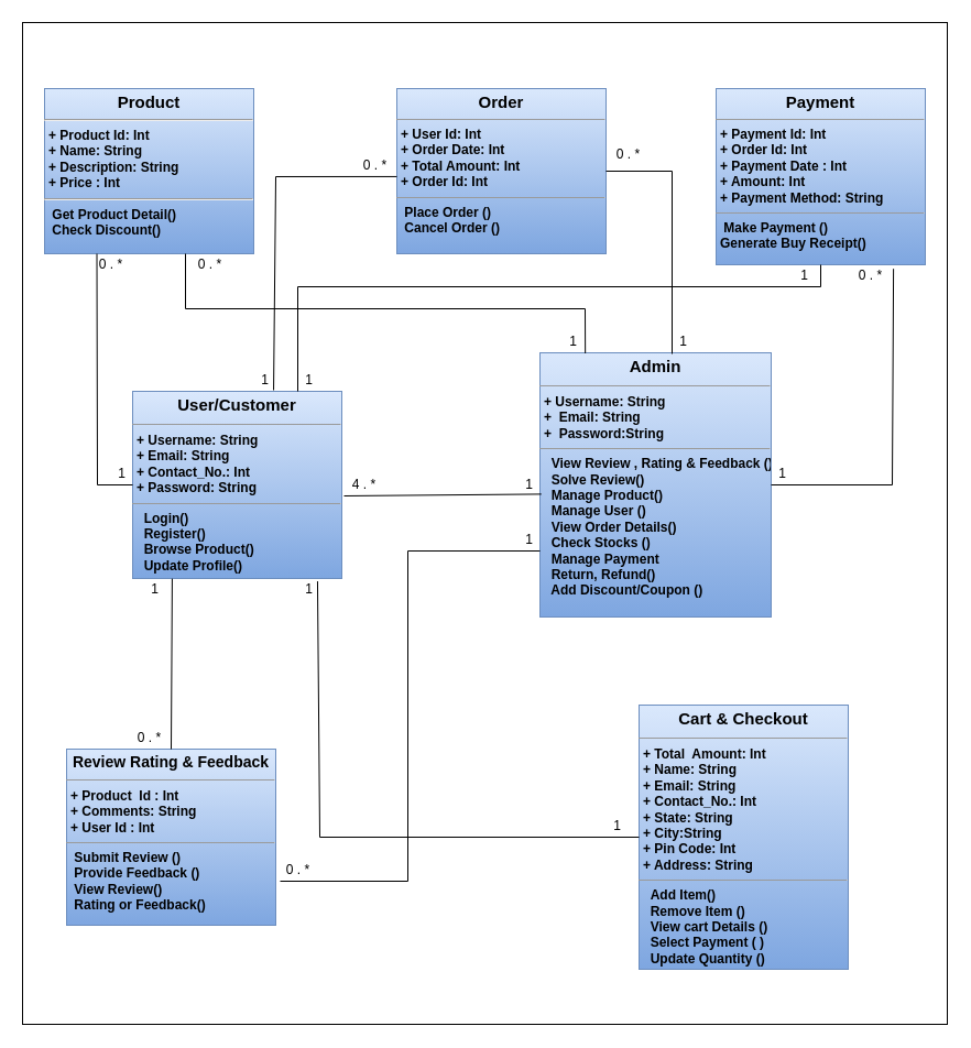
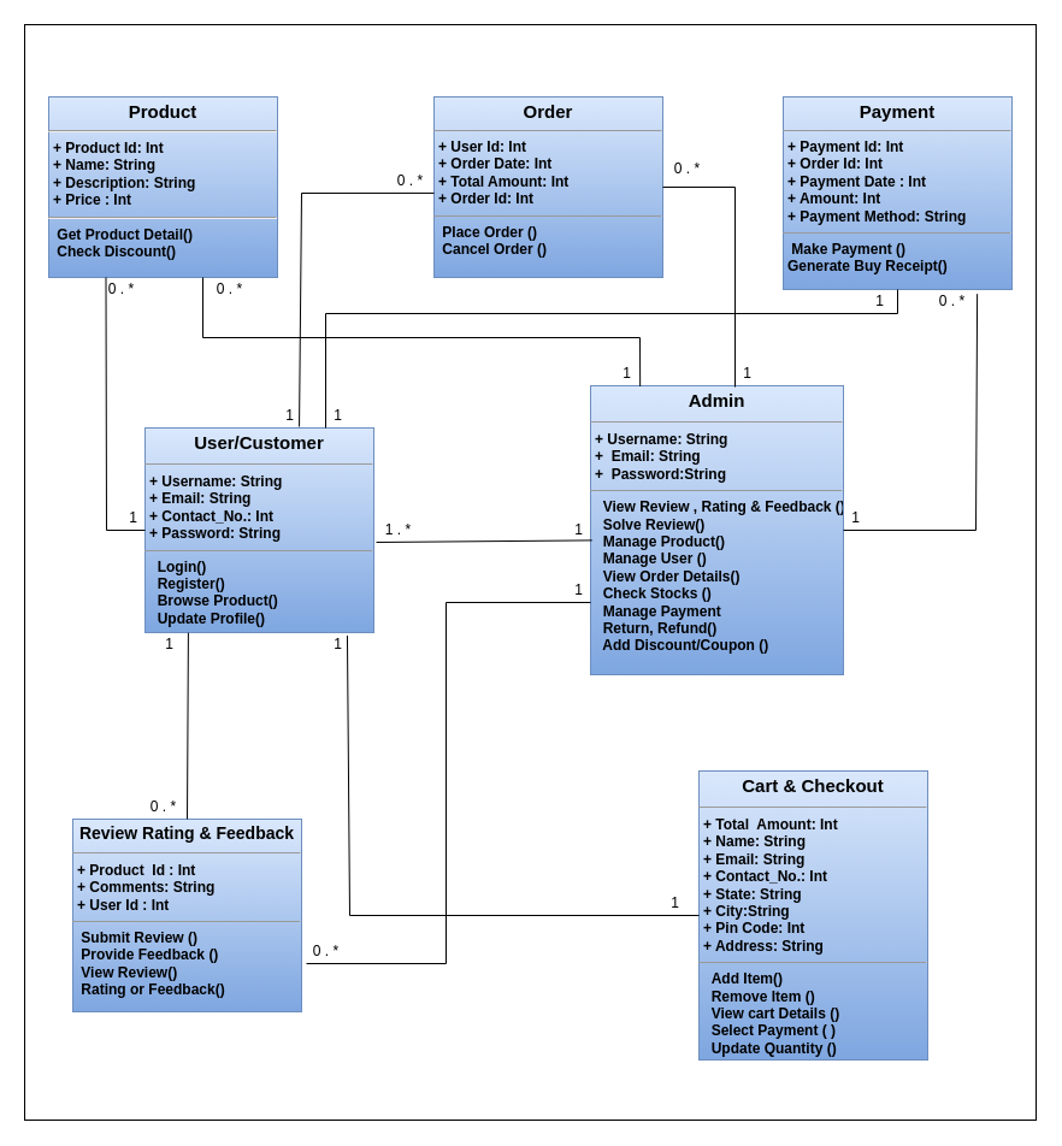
  <mxCell id="0" />
  <mxCell id="1" parent="0" />
  <mxCell id="2" value="" style="rounded=0;whiteSpace=wrap;html=1;movable=0;resizable=0;rotatable=0;deletable=0;editable=0;locked=1;connectable=0;" vertex="1" parent="1"><mxGeometry x="20" y="20" width="840" height="910" as="geometry" /></mxCell>
  <mxCell id="3" value="&lt;p style=&quot;margin: 4px 0px 0px; text-align: center; font-size: 15px;&quot;&gt;&lt;font style=&quot;font-size: 15px;&quot;&gt;User/Customer&lt;/font&gt;&lt;/p&gt;&lt;hr style=&quot;font-size: 15px;&quot; size=&quot;1&quot;&gt;&lt;p style=&quot;margin: 0px ; margin-left: 4px&quot;&gt;+ Username: String&lt;br&gt;+ Email: String&lt;/p&gt;&lt;p style=&quot;margin: 0px ; margin-left: 4px&quot;&gt;+ Contact_No.: Int&lt;/p&gt;&lt;p style=&quot;margin: 0px ; margin-left: 4px&quot;&gt;+ Password: String&lt;/p&gt;&lt;hr size=&quot;1&quot;&gt;&lt;p style=&quot;margin: 0px ; margin-left: 4px&quot;&gt;&amp;nbsp; Login()&lt;/p&gt;&lt;p style=&quot;margin: 0px ; margin-left: 4px&quot;&gt;&amp;nbsp; Register()&lt;/p&gt;&lt;p style=&quot;margin: 0px ; margin-left: 4px&quot;&gt;&amp;nbsp; Browse Product()&lt;/p&gt;&lt;p style=&quot;margin: 0px ; margin-left: 4px&quot;&gt;&amp;nbsp; Update Profile()&lt;/p&gt;&lt;p style=&quot;margin: 0px ; margin-left: 4px&quot;&gt;&lt;br&gt;&lt;/p&gt;" style="verticalAlign=top;align=left;overflow=fill;fontSize=12;fontFamily=Helvetica;html=1;fillColor=#dae8fc;gradientColor=#7ea6e0;strokeColor=#6c8ebf;fontStyle=1" parent="1" vertex="1"><mxGeometry x="120" y="355" width="190" height="170" as="geometry" /></mxCell>
  <mxCell id="4" value="&lt;p style=&quot;margin: 4px 0px 0px; text-align: center; font-size: 15px;&quot;&gt;&lt;b style=&quot;&quot;&gt;&lt;font style=&quot;font-size: 15px;&quot;&gt;Admin&lt;/font&gt;&lt;/b&gt;&lt;/p&gt;&lt;hr style=&quot;font-size: 15px;&quot; size=&quot;1&quot;&gt;&lt;p style=&quot;margin: 0px ; margin-left: 4px&quot;&gt;&lt;b&gt;+ U&lt;span&gt;sername: String&lt;/span&gt;&lt;br&gt;&lt;/b&gt;&lt;/p&gt;&lt;p style=&quot;margin: 0px ; margin-left: 4px&quot;&gt;&lt;span&gt;&lt;b&gt;+&amp;nbsp; Email: String&amp;nbsp;&lt;/b&gt;&lt;/span&gt;&lt;/p&gt;&lt;p style=&quot;margin: 0px ; margin-left: 4px&quot;&gt;&lt;span&gt;&lt;b&gt;+&amp;nbsp; Password:String&lt;/b&gt;&lt;/span&gt;&lt;/p&gt;&lt;hr size=&quot;1&quot;&gt;&lt;p style=&quot;margin: 0px ; margin-left: 4px&quot;&gt;&lt;b&gt;&amp;nbsp; View Review , Rating &amp;amp; Feedback ()&lt;/b&gt;&lt;/p&gt;&lt;p style=&quot;margin: 0px ; margin-left: 4px&quot;&gt;&lt;b&gt;&amp;nbsp; Solve Review()&amp;nbsp;&lt;/b&gt;&lt;/p&gt;&lt;p style=&quot;margin: 0px ; margin-left: 4px&quot;&gt;&lt;b&gt;&amp;nbsp; Manage Product()&lt;/b&gt;&lt;/p&gt;&lt;p style=&quot;margin: 0px ; margin-left: 4px&quot;&gt;&lt;b&gt;&amp;nbsp; Manage User ()&lt;/b&gt;&lt;/p&gt;&lt;p style=&quot;margin: 0px ; margin-left: 4px&quot;&gt;&lt;b&gt;&amp;nbsp; View Order Details()&lt;/b&gt;&lt;/p&gt;&lt;p style=&quot;margin: 0px ; margin-left: 4px&quot;&gt;&lt;b&gt;&amp;nbsp; Check Stocks ()&lt;/b&gt;&lt;/p&gt;&lt;p style=&quot;margin: 0px ; margin-left: 4px&quot;&gt;&lt;b&gt;&amp;nbsp; Manage Payment&lt;/b&gt;&lt;/p&gt;&lt;p style=&quot;margin: 0px ; margin-left: 4px&quot;&gt;&lt;b&gt;&amp;nbsp; Return, Refund()&lt;/b&gt;&lt;/p&gt;&lt;p style=&quot;margin: 0px ; margin-left: 4px&quot;&gt;&lt;b&gt;&amp;nbsp; Add Discount/Coupon ()&lt;/b&gt;&lt;/p&gt;" style="verticalAlign=top;align=left;overflow=fill;fontSize=12;fontFamily=Helvetica;html=1;fillColor=#dae8fc;gradientColor=#7ea6e0;strokeColor=#6c8ebf;" parent="1" vertex="1"><mxGeometry x="490" y="320" width="210" height="240" as="geometry" /></mxCell>
  <mxCell id="5" value="&lt;p style=&quot;margin: 0px ; margin-top: 4px ; text-align: center&quot;&gt;&lt;span&gt;&lt;font style=&quot;font-size: 15px;&quot;&gt;Payment&lt;/font&gt;&lt;/span&gt;&lt;/p&gt;&lt;hr size=&quot;1&quot;&gt;&lt;p style=&quot;margin: 0px ; margin-left: 4px&quot;&gt;+ Payment Id: Int&lt;/p&gt;&lt;p style=&quot;margin: 0px ; margin-left: 4px&quot;&gt;+ Order Id: Int&lt;/p&gt;&lt;p style=&quot;margin: 0px ; margin-left: 4px&quot;&gt;+ Payment Date : Int&amp;nbsp;&lt;/p&gt;&lt;p style=&quot;margin: 0px ; margin-left: 4px&quot;&gt;+ Amount: Int&lt;/p&gt;&lt;p style=&quot;margin: 0px ; margin-left: 4px&quot;&gt;+ Payment Method: String&lt;/p&gt;&lt;hr size=&quot;1&quot;&gt;&lt;p style=&quot;margin: 0px ; margin-left: 4px&quot;&gt;&amp;nbsp;Make Payment ()&lt;/p&gt;&lt;p style=&quot;margin: 0px ; margin-left: 4px&quot;&gt;Generate Buy Receipt()&lt;/p&gt;" style="verticalAlign=top;align=left;overflow=fill;fontSize=12;fontFamily=Helvetica;html=1;fillColor=#dae8fc;strokeColor=#6c8ebf;gradientColor=#7ea6e0;fontStyle=1" parent="1" vertex="1"><mxGeometry x="650" y="80" width="190" height="160" as="geometry" /></mxCell>
  <mxCell id="6" value="&lt;p style=&quot;margin: 4px 0px 0px; text-align: center; font-size: 15px;&quot;&gt;&lt;b style=&quot;&quot;&gt;&lt;font style=&quot;font-size: 15px;&quot;&gt;Cart &amp;amp; Checkout&lt;/font&gt;&lt;/b&gt;&lt;/p&gt;&lt;hr style=&quot;font-size: 15px;&quot; size=&quot;1&quot;&gt;&lt;p style=&quot;margin: 0px 0px 0px 4px&quot;&gt;&lt;b&gt;+ Total&amp;nbsp; Amount: Int&amp;nbsp;&lt;/b&gt;&lt;/p&gt;&lt;p style=&quot;margin: 0px 0px 0px 4px&quot;&gt;&lt;b&gt;+ Name: String&amp;nbsp;&lt;/b&gt;&lt;/p&gt;&lt;p style=&quot;margin: 0px 0px 0px 4px&quot;&gt;&lt;b&gt;+ Email: String&lt;/b&gt;&lt;/p&gt;&lt;p style=&quot;margin: 0px 0px 0px 4px&quot;&gt;&lt;b&gt;+ Contact_No.: Int&lt;/b&gt;&lt;/p&gt;&lt;p style=&quot;margin: 0px 0px 0px 4px&quot;&gt;&lt;b&gt;+ State: String&lt;br&gt;&lt;/b&gt;&lt;/p&gt;&lt;p style=&quot;margin: 0px 0px 0px 4px&quot;&gt;&lt;b&gt;+ City:String&amp;nbsp;&lt;/b&gt;&lt;/p&gt;&lt;p style=&quot;margin: 0px 0px 0px 4px&quot;&gt;&lt;b&gt;+ Pin Code: Int&lt;br&gt;&lt;/b&gt;&lt;/p&gt;&lt;p style=&quot;margin: 0px 0px 0px 4px&quot;&gt;&lt;b&gt;+ Address: String&lt;/b&gt;&lt;/p&gt;&lt;hr size=&quot;1&quot;&gt;&lt;p style=&quot;margin: 0px ; margin-left: 4px&quot;&gt;&lt;b&gt;&amp;nbsp;&amp;nbsp;&lt;span&gt;Add Item()&amp;nbsp;&lt;/span&gt;&lt;/b&gt;&lt;/p&gt;&lt;p style=&quot;margin: 0px ; margin-left: 4px&quot;&gt;&lt;b&gt;&amp;nbsp; Remove Item ()&lt;/b&gt;&lt;/p&gt;&lt;p style=&quot;margin: 0px ; margin-left: 4px&quot;&gt;&lt;b&gt;&amp;nbsp; View cart Details ()&lt;/b&gt;&lt;/p&gt;&lt;p style=&quot;margin: 0px ; margin-left: 4px&quot;&gt;&lt;b&gt;&amp;nbsp; Select Payment ( )&lt;/b&gt;&lt;/p&gt;&lt;p style=&quot;margin: 0px ; margin-left: 4px&quot;&gt;&lt;b&gt;&amp;nbsp; Update Quantity ()&lt;/b&gt;&lt;/p&gt;&lt;p style=&quot;margin: 0px ; margin-left: 4px&quot;&gt;&lt;br&gt;&lt;/p&gt;" style="verticalAlign=top;align=left;overflow=fill;fontSize=12;fontFamily=Helvetica;html=1;fillColor=#dae8fc;gradientColor=#7ea6e0;strokeColor=#6c8ebf;" parent="1" vertex="1"><mxGeometry x="580" y="640" width="190" height="240" as="geometry" /></mxCell>
  <mxCell id="7" value="&lt;p style=&quot;margin: 4px 0px 0px; text-align: center;&quot;&gt;&lt;font style=&quot;font-size: 15px;&quot;&gt;Product&lt;/font&gt;&lt;/p&gt;&lt;hr style=&quot;font-size: 12px;&quot;&gt;&lt;p style=&quot;margin: 0px 0px 0px 4px; font-size: 12px;&quot;&gt;+ Product Id: Int&lt;br style=&quot;font-size: 12px;&quot;&gt;&lt;/p&gt;&lt;p style=&quot;margin: 0px 0px 0px 4px; font-size: 12px;&quot;&gt;+ Name: String&lt;/p&gt;&lt;p style=&quot;margin: 0px 0px 0px 4px; font-size: 12px;&quot;&gt;+ Description: String&amp;nbsp;&lt;/p&gt;&lt;p style=&quot;margin: 0px 0px 0px 4px; font-size: 12px;&quot;&gt;+ Price : Int&lt;/p&gt;&lt;hr style=&quot;font-size: 12px;&quot;&gt;&lt;p style=&quot;margin: 0px 0px 0px 4px; font-size: 12px;&quot;&gt;&lt;span style=&quot;font-size: 12px;&quot;&gt;&amp;nbsp;Get Product Detail()&amp;nbsp;&amp;nbsp;&lt;/span&gt;&lt;br style=&quot;font-size: 12px;&quot;&gt;&lt;/p&gt;&lt;p style=&quot;margin: 0px 0px 0px 4px; font-size: 12px;&quot;&gt;&amp;nbsp;Check Discount()&lt;/p&gt;&lt;p style=&quot;margin: 0px 0px 0px 4px; font-size: 12px;&quot;&gt;&lt;br style=&quot;font-size: 12px;&quot;&gt;&lt;/p&gt;" style="verticalAlign=top;align=left;overflow=fill;fontSize=12;fontFamily=Helvetica;html=1;fillColor=#dae8fc;strokeColor=#6c8ebf;gradientColor=#7ea6e0;fontStyle=1" parent="1" vertex="1"><mxGeometry x="40" y="80" width="190" height="150" as="geometry" /></mxCell>
  <mxCell id="8" value="&lt;p style=&quot;margin: 4px 0px 0px; text-align: center; font-size: 14px;&quot;&gt;&lt;b style=&quot;&quot;&gt;&lt;font style=&quot;font-size: 14px;&quot;&gt;Review Rating &amp;amp; Feedback&lt;/font&gt;&lt;/b&gt;&lt;/p&gt;&lt;hr style=&quot;font-size: 14px;&quot; size=&quot;1&quot;&gt;&lt;p style=&quot;margin: 0px 0px 0px 4px&quot;&gt;&lt;b&gt;+ Product&amp;nbsp; Id : Int&lt;/b&gt;&lt;/p&gt;&lt;p style=&quot;margin: 0px 0px 0px 4px&quot;&gt;&lt;b&gt;+ Comments: String&lt;/b&gt;&lt;/p&gt;&lt;p style=&quot;margin: 0px 0px 0px 4px&quot;&gt;&lt;b&gt;+ User Id : Int&amp;nbsp;&lt;/b&gt;&lt;/p&gt;&lt;hr size=&quot;1&quot;&gt;&lt;p style=&quot;margin: 0px ; margin-left: 4px&quot;&gt;&lt;b&gt;&lt;span&gt;&amp;nbsp;&lt;/span&gt;&lt;span&gt;Submit Review ()&lt;/span&gt;&lt;/b&gt;&lt;/p&gt;&lt;p style=&quot;margin: 0px ; margin-left: 4px&quot;&gt;&lt;b&gt;&amp;nbsp;Provide Feedback ()&amp;nbsp;&lt;/b&gt;&lt;/p&gt;&lt;p style=&quot;margin: 0px ; margin-left: 4px&quot;&gt;&lt;b&gt;&amp;nbsp;View Review()&lt;/b&gt;&lt;/p&gt;&lt;p style=&quot;margin: 0px ; margin-left: 4px&quot;&gt;&lt;b&gt;&amp;nbsp;Rating or Feedback()&lt;/b&gt;&lt;/p&gt;&lt;p style=&quot;margin: 0px 0px 0px 4px&quot;&gt;&lt;br&gt;&lt;/p&gt;" style="verticalAlign=top;align=left;overflow=fill;fontSize=12;fontFamily=Helvetica;html=1;fillColor=#dae8fc;gradientColor=#7ea6e0;strokeColor=#6c8ebf;" parent="1" vertex="1"><mxGeometry x="60" y="680" width="190" height="160" as="geometry" /></mxCell>
  <mxCell id="9" value="&lt;p style=&quot;margin: 0px ; margin-top: 4px ; text-align: center&quot;&gt;&lt;span&gt;&lt;font style=&quot;font-size: 15px;&quot;&gt;Order&lt;/font&gt;&lt;/span&gt;&lt;/p&gt;&lt;hr size=&quot;1&quot;&gt;&lt;p style=&quot;margin: 0px 0px 0px 4px&quot;&gt;+ User Id: Int&lt;/p&gt;&lt;p style=&quot;margin: 0px 0px 0px 4px&quot;&gt;+ Order Date: Int&lt;/p&gt;&lt;p style=&quot;margin: 0px 0px 0px 4px&quot;&gt;+ Total Amount: Int&amp;nbsp;&lt;/p&gt;&lt;p style=&quot;margin: 0px 0px 0px 4px&quot;&gt;+ Order Id: Int&lt;/p&gt;&lt;hr size=&quot;1&quot;&gt;&lt;p style=&quot;margin: 0px ; margin-left: 4px&quot;&gt;&lt;span&gt;&amp;nbsp;&lt;/span&gt;&lt;span&gt;Place Order ()&lt;/span&gt;&lt;/p&gt;&lt;p style=&quot;margin: 0px ; margin-left: 4px&quot;&gt;&amp;nbsp;Cancel Order ()&lt;/p&gt;&lt;p style=&quot;margin: 0px 0px 0px 4px&quot;&gt;&lt;br&gt;&lt;/p&gt;" style="verticalAlign=top;align=left;overflow=fill;fontSize=12;fontFamily=Helvetica;html=1;fillColor=#dae8fc;strokeColor=#6c8ebf;gradientColor=#7ea6e0;fontStyle=1" parent="1" vertex="1"><mxGeometry x="360" y="80" width="190" height="150" as="geometry" /></mxCell>
  <mxCell id="10" value="" style="endArrow=none;html=1;rounded=0;exitX=0.006;exitY=0.535;exitDx=0;exitDy=0;exitPerimeter=0;" parent="1" source="4" edge="1"><mxGeometry width="50" height="50" relative="1" as="geometry"><mxPoint x="480" y="452" as="sourcePoint" /><mxPoint x="312" y="450" as="targetPoint" /></mxGeometry></mxCell>
  <mxCell id="11" value="" style="endArrow=none;html=1;rounded=0;entryX=0.25;entryY=1;entryDx=0;entryDy=0;exitX=0;exitY=0.5;exitDx=0;exitDy=0;" parent="1" source="3" target="7" edge="1"><mxGeometry width="50" height="50" relative="1" as="geometry"><mxPoint x="230" y="270" as="sourcePoint" /><mxPoint x="50.83" y="271.63" as="targetPoint" /><Array as="points"><mxPoint x="88" y="440" /></Array></mxGeometry></mxCell>
  <mxCell id="12" value="" style="endArrow=none;html=1;rounded=0;exitX=0.5;exitY=1;exitDx=0;exitDy=0;" parent="1" source="5" edge="1"><mxGeometry width="50" height="50" relative="1" as="geometry"><mxPoint x="684.59" y="270" as="sourcePoint" /><mxPoint x="270" y="355" as="targetPoint" /><Array as="points"><mxPoint x="745" y="260" /><mxPoint x="270" y="260" /></Array></mxGeometry></mxCell>
  <mxCell id="13" value="" style="endArrow=none;html=1;rounded=0;exitX=0;exitY=0.533;exitDx=0;exitDy=0;exitPerimeter=0;entryX=0.674;entryY=-0.006;entryDx=0;entryDy=0;entryPerimeter=0;" parent="1" source="9" target="3" edge="1"><mxGeometry width="50" height="50" relative="1" as="geometry"><mxPoint x="339.17" y="300" as="sourcePoint" /><mxPoint x="250" y="340" as="targetPoint" /><Array as="points"><mxPoint x="250" y="160" /></Array></mxGeometry></mxCell>
  <mxCell id="14" value="" style="endArrow=none;html=1;rounded=0;entryX=0.5;entryY=0;entryDx=0;entryDy=0;exitX=0.189;exitY=1.001;exitDx=0;exitDy=0;exitPerimeter=0;" parent="1" source="3" target="8" edge="1"><mxGeometry width="50" height="50" relative="1" as="geometry"><mxPoint x="531.26" y="488.4" as="sourcePoint" /><mxPoint x="352.09" y="490.03" as="targetPoint" /></mxGeometry></mxCell>
  <mxCell id="15" value="" style="endArrow=none;html=1;rounded=0;entryX=0.884;entryY=1.015;entryDx=0;entryDy=0;exitX=0;exitY=0.5;exitDx=0;exitDy=0;entryPerimeter=0;" parent="1" source="6" target="3" edge="1"><mxGeometry width="50" height="50" relative="1" as="geometry"><mxPoint x="379.17" y="580" as="sourcePoint" /><mxPoint x="200" y="581.63" as="targetPoint" /><Array as="points"><mxPoint x="290" y="760" /></Array></mxGeometry></mxCell>
  <mxCell id="16" value="1" style="text;html=1;align=center;verticalAlign=middle;resizable=0;points=[];autosize=1;" parent="1" vertex="1"><mxGeometry x="100" y="420" width="20" height="20" as="geometry" /></mxCell>
  <mxCell id="17" value="0 . *" style="text;html=1;align=center;verticalAlign=middle;resizable=0;points=[];autosize=1;" parent="1" vertex="1"><mxGeometry x="80" y="230" width="40" height="20" as="geometry" /></mxCell>
  <mxCell id="18" value="1" style="text;html=1;align=center;verticalAlign=middle;resizable=0;points=[];autosize=1;" parent="1" vertex="1"><mxGeometry x="230" y="335" width="20" height="20" as="geometry" /></mxCell>
  <mxCell id="19" value="0 . *" style="text;html=1;align=center;verticalAlign=middle;resizable=0;points=[];autosize=1;" parent="1" vertex="1"><mxGeometry x="320" y="140" width="40" height="20" as="geometry" /></mxCell>
  <mxCell id="20" value="1" style="text;html=1;align=center;verticalAlign=middle;resizable=0;points=[];autosize=1;" parent="1" vertex="1"><mxGeometry x="270" y="335" width="20" height="20" as="geometry" /></mxCell>
  <mxCell id="21" value="1" style="text;html=1;align=center;verticalAlign=middle;resizable=0;points=[];autosize=1;" parent="1" vertex="1"><mxGeometry x="720" y="240" width="20" height="20" as="geometry" /></mxCell>
  <mxCell id="22" value="1" style="text;html=1;align=center;verticalAlign=middle;resizable=0;points=[];autosize=1;" parent="1" vertex="1"><mxGeometry x="130" y="525" width="20" height="20" as="geometry" /></mxCell>
  <mxCell id="23" value="0 . *" style="text;html=1;align=center;verticalAlign=middle;resizable=0;points=[];autosize=1;" parent="1" vertex="1"><mxGeometry x="115" y="660" width="40" height="20" as="geometry" /></mxCell>
  <mxCell id="24" value="1" style="text;html=1;align=center;verticalAlign=middle;resizable=0;points=[];autosize=1;" parent="1" vertex="1"><mxGeometry x="545" y="735" width="30" height="30" as="geometry" /></mxCell>
  <mxCell id="25" value="1" style="text;html=1;align=center;verticalAlign=middle;resizable=0;points=[];autosize=1;" parent="1" vertex="1"><mxGeometry x="270" y="525" width="20" height="20" as="geometry" /></mxCell>
  <mxCell id="26" value="1" style="text;html=1;align=center;verticalAlign=middle;resizable=0;points=[];autosize=1;" parent="1" vertex="1"><mxGeometry x="470" y="430" width="20" height="20" as="geometry" /></mxCell>
- <mxCell id="27" value="4 . *" style="text;html=1;align=center;verticalAlign=middle;resizable=0;points=[];autosize=1;" parent="1" vertex="1"><mxGeometry x="310" y="430" width="40" height="20" as="geometry" /></mxCell>
+ <mxCell id="27" value="1 . *" style="text;html=1;align=center;verticalAlign=middle;resizable=0;points=[];autosize=1;" parent="1" vertex="1"><mxGeometry x="310" y="430" width="40" height="20" as="geometry" /></mxCell>
  <mxCell id="28" value="" style="endArrow=none;html=1;rounded=0;exitX=0.196;exitY=0.002;exitDx=0;exitDy=0;exitPerimeter=0;" parent="1" source="4" edge="1"><mxGeometry width="50" height="50" relative="1" as="geometry"><mxPoint x="499.26" y="310" as="sourcePoint" /><mxPoint x="168" y="230" as="targetPoint" /><Array as="points"><mxPoint x="531" y="280" /><mxPoint x="168" y="280" /></Array></mxGeometry></mxCell>
  <mxCell id="29" value="" style="endArrow=none;html=1;rounded=0;entryX=1;entryY=0.5;entryDx=0;entryDy=0;" parent="1" target="9" edge="1"><mxGeometry width="50" height="50" relative="1" as="geometry"><mxPoint x="610" y="321" as="sourcePoint" /><mxPoint x="470" y="271.6" as="targetPoint" /><Array as="points"><mxPoint x="610" y="155" /></Array></mxGeometry></mxCell>
  <mxCell id="30" value="" style="endArrow=none;html=1;rounded=0;exitX=0.848;exitY=1.023;exitDx=0;exitDy=0;exitPerimeter=0;entryX=1;entryY=0.5;entryDx=0;entryDy=0;" parent="1" source="5" target="4" edge="1"><mxGeometry width="50" height="50" relative="1" as="geometry"><mxPoint x="889.26" y="438.4" as="sourcePoint" /><mxPoint x="710" y="440" as="targetPoint" /><Array as="points"><mxPoint x="810" y="440" /></Array></mxGeometry></mxCell>
  <mxCell id="31" value="" style="endArrow=none;html=1;rounded=0;exitX=0;exitY=0.75;exitDx=0;exitDy=0;" parent="1" source="4" edge="1"><mxGeometry width="50" height="50" relative="1" as="geometry"><mxPoint x="469.26" y="800" as="sourcePoint" /><mxPoint x="254" y="800" as="targetPoint" /><Array as="points"><mxPoint x="370" y="500" /><mxPoint x="370" y="800" /></Array></mxGeometry></mxCell>
  <mxCell id="32" value="1" style="text;html=1;align=center;verticalAlign=middle;resizable=0;points=[];autosize=1;" parent="1" vertex="1"><mxGeometry x="470" y="480" width="20" height="20" as="geometry" /></mxCell>
  <mxCell id="33" value="1" style="text;html=1;align=center;verticalAlign=middle;resizable=0;points=[];autosize=1;" parent="1" vertex="1"><mxGeometry x="700" y="420" width="20" height="20" as="geometry" /></mxCell>
  <mxCell id="34" value="1" style="text;html=1;align=center;verticalAlign=middle;resizable=0;points=[];autosize=1;" parent="1" vertex="1"><mxGeometry x="610" y="300" width="20" height="20" as="geometry" /></mxCell>
  <mxCell id="35" value="1" style="text;html=1;align=center;verticalAlign=middle;resizable=0;points=[];autosize=1;" parent="1" vertex="1"><mxGeometry x="510" y="300" width="20" height="20" as="geometry" /></mxCell>
  <mxCell id="36" value="0 . *" style="text;html=1;align=center;verticalAlign=middle;resizable=0;points=[];autosize=1;" parent="1" vertex="1"><mxGeometry x="250" y="780" width="40" height="20" as="geometry" /></mxCell>
  <mxCell id="37" value="0 . *" style="text;html=1;align=center;verticalAlign=middle;resizable=0;points=[];autosize=1;" parent="1" vertex="1"><mxGeometry x="170" y="230" width="40" height="20" as="geometry" /></mxCell>
  <mxCell id="38" value="0 . *" style="text;html=1;align=center;verticalAlign=middle;resizable=0;points=[];autosize=1;" parent="1" vertex="1"><mxGeometry x="550" y="130" width="40" height="20" as="geometry" /></mxCell>
  <mxCell id="39" value="0 . *" style="text;html=1;align=center;verticalAlign=middle;resizable=0;points=[];autosize=1;" parent="1" vertex="1"><mxGeometry x="770" y="240" width="40" height="20" as="geometry" /></mxCell>
